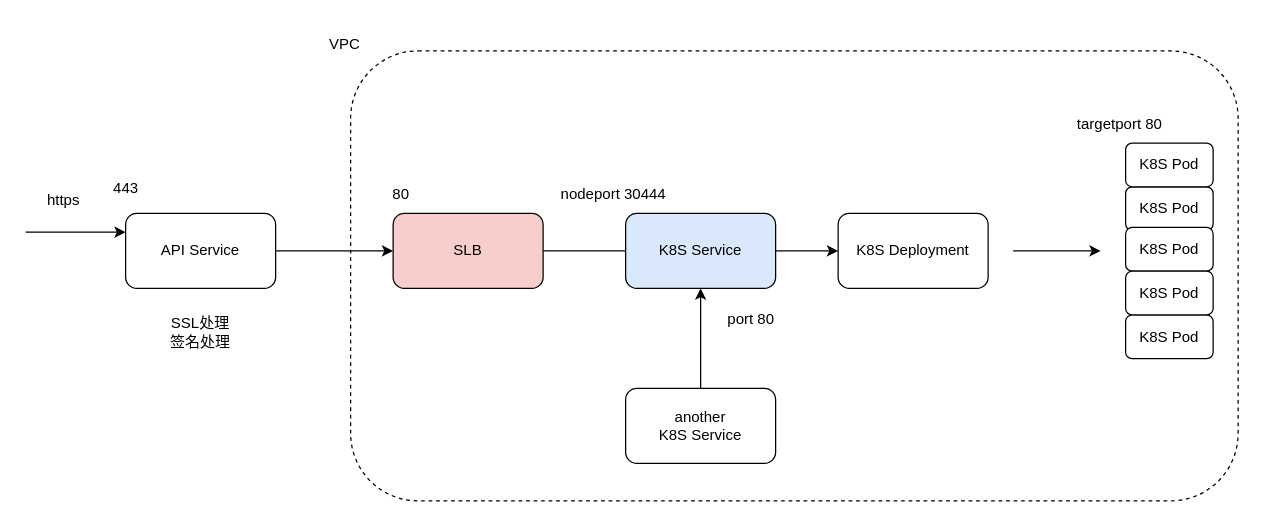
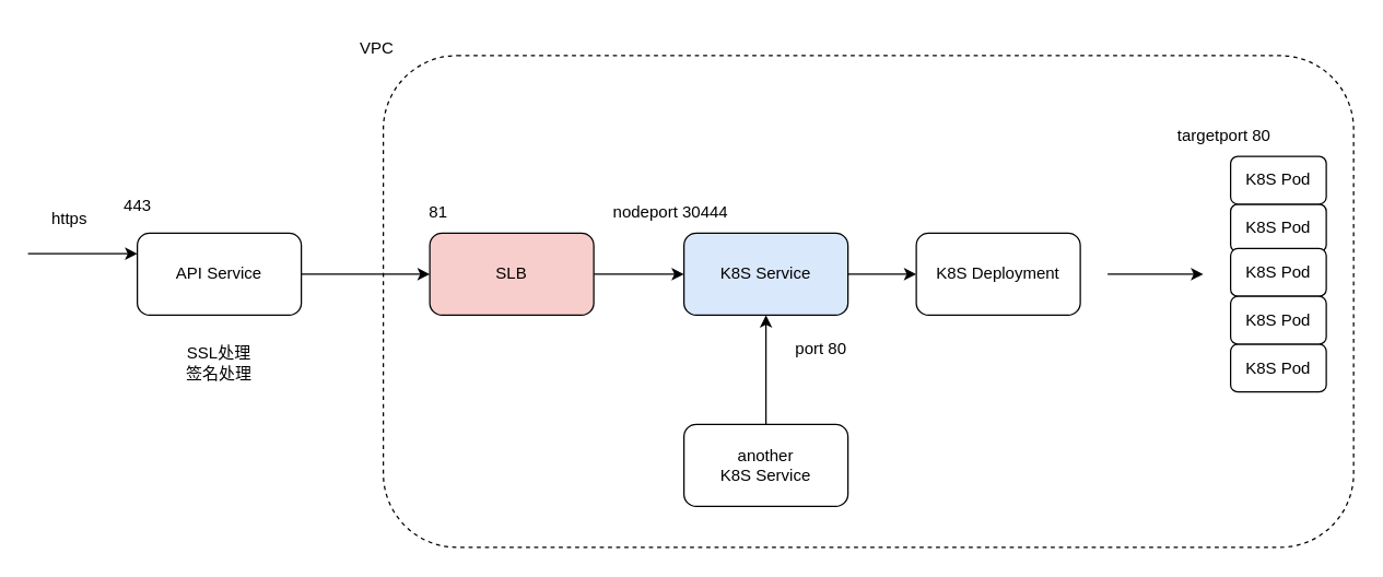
  <mxCell id="0" />
  <mxCell id="1" parent="0" />
  <mxCell id="2" value="" style="rounded=1;whiteSpace=wrap;html=1;fillColor=none;dashed=1;pointerEvents=0;" parent="1" vertex="1"><mxGeometry x="280" y="40" width="710" height="360" as="geometry" /></mxCell>
  <mxCell id="3" value="" style="edgeStyle=orthogonalEdgeStyle;rounded=0;orthogonalLoop=1;jettySize=auto;html=1;" parent="1" source="4" target="6" edge="1"><mxGeometry relative="1" as="geometry" /></mxCell>
  <mxCell id="4" value="API Service" style="rounded=1;whiteSpace=wrap;html=1;" parent="1" vertex="1"><mxGeometry x="100" y="170" width="120" height="60" as="geometry" /></mxCell>
- <mxCell id="5" value="" style="edgeStyle=orthogonalEdgeStyle;rounded=0;orthogonalLoop=1;jettySize=auto;html=1;endArrow=none;" parent="1" source="6" target="8" edge="1"><mxGeometry relative="1" as="geometry" /></mxCell>
+ <mxCell id="5" value="" style="edgeStyle=orthogonalEdgeStyle;rounded=0;orthogonalLoop=1;jettySize=auto;html=1;" parent="1" source="6" target="8" edge="1"><mxGeometry relative="1" as="geometry" /></mxCell>
  <mxCell id="6" value="SLB" style="rounded=1;whiteSpace=wrap;html=1;fillColor=#f8cecc;" parent="1" vertex="1"><mxGeometry x="314" y="170" width="120" height="60" as="geometry" /></mxCell>
  <mxCell id="7" value="" style="edgeStyle=orthogonalEdgeStyle;rounded=0;orthogonalLoop=1;jettySize=auto;html=1;" parent="1" source="8" target="13" edge="1"><mxGeometry relative="1" as="geometry" /></mxCell>
  <mxCell id="8" value="K8S Service" style="rounded=1;whiteSpace=wrap;html=1;fillColor=#dae8fc;" parent="1" vertex="1"><mxGeometry x="500" y="170" width="120" height="60" as="geometry" /></mxCell>
  <mxCell id="9" value="" style="endArrow=classic;html=1;rounded=0;entryX=0;entryY=0.25;entryDx=0;entryDy=0;" parent="1" target="4" edge="1"><mxGeometry width="50" height="50" relative="1" as="geometry"><mxPoint x="20" y="185" as="sourcePoint" /><mxPoint x="70" y="130" as="targetPoint" /></mxGeometry></mxCell>
  <mxCell id="10" value="https" style="text;html=1;align=center;verticalAlign=middle;resizable=0;points=[];autosize=1;strokeColor=none;fillColor=none;" parent="1" vertex="1"><mxGeometry x="25" y="145" width="50" height="30" as="geometry" /></mxCell>
  <mxCell id="11" value="SSL处理&lt;br&gt;签名处理" style="text;html=1;strokeColor=none;fillColor=none;align=center;verticalAlign=middle;whiteSpace=wrap;rounded=0;" parent="1" vertex="1"><mxGeometry x="130" y="250" width="60" height="30" as="geometry" /></mxCell>
  <mxCell id="12" value="VPC" style="text;html=1;align=center;verticalAlign=middle;resizable=0;points=[];autosize=1;strokeColor=none;fillColor=none;" parent="1" vertex="1"><mxGeometry x="250" y="20" width="50" height="30" as="geometry" /></mxCell>
  <mxCell id="13" value="K8S Deployment" style="rounded=1;whiteSpace=wrap;html=1;" parent="1" vertex="1"><mxGeometry x="670" y="170" width="120" height="60" as="geometry" /></mxCell>
  <mxCell id="14" value="" style="group" parent="1" vertex="1" connectable="0"><mxGeometry x="900" y="113.75" width="70" height="172.5" as="geometry" /></mxCell>
  <mxCell id="15" value="K8S Pod" style="rounded=1;whiteSpace=wrap;html=1;" parent="14" vertex="1"><mxGeometry y="35" width="70" height="35" as="geometry" /></mxCell>
  <mxCell id="16" value="K8S Pod" style="rounded=1;whiteSpace=wrap;html=1;" parent="14" vertex="1"><mxGeometry width="70" height="35" as="geometry" /></mxCell>
  <mxCell id="17" value="K8S Pod" style="rounded=1;whiteSpace=wrap;html=1;" parent="14" vertex="1"><mxGeometry y="67.5" width="70" height="35" as="geometry" /></mxCell>
  <mxCell id="18" value="K8S Pod" style="rounded=1;whiteSpace=wrap;html=1;" parent="14" vertex="1"><mxGeometry y="137.5" width="70" height="35" as="geometry" /></mxCell>
  <mxCell id="19" value="K8S Pod" style="rounded=1;whiteSpace=wrap;html=1;" parent="14" vertex="1"><mxGeometry y="102.5" width="70" height="35" as="geometry" /></mxCell>
  <mxCell id="20" value="" style="endArrow=classic;html=1;rounded=0;" parent="1" edge="1"><mxGeometry width="50" height="50" relative="1" as="geometry"><mxPoint x="810" y="200" as="sourcePoint" /><mxPoint x="880" y="200" as="targetPoint" /></mxGeometry></mxCell>
- <mxCell id="21" value="80" style="text;html=1;align=center;verticalAlign=middle;resizable=0;points=[];autosize=1;strokeColor=none;fillColor=none;" parent="1" vertex="1"><mxGeometry x="300" y="140" width="40" height="30" as="geometry" /></mxCell>
+ <mxCell id="21" value="81" style="text;html=1;align=center;verticalAlign=middle;resizable=0;points=[];autosize=1;strokeColor=none;fillColor=none;" parent="1" vertex="1"><mxGeometry x="300" y="140" width="40" height="30" as="geometry" /></mxCell>
  <mxCell id="22" value="443" style="text;html=1;align=center;verticalAlign=middle;resizable=0;points=[];autosize=1;strokeColor=none;fillColor=none;" parent="1" vertex="1"><mxGeometry x="80" y="135" width="40" height="30" as="geometry" /></mxCell>
  <mxCell id="23" value="nodeport 30444" style="text;html=1;align=center;verticalAlign=middle;resizable=0;points=[];autosize=1;strokeColor=none;fillColor=none;" parent="1" vertex="1"><mxGeometry x="435" y="140" width="110" height="30" as="geometry" /></mxCell>
  <mxCell id="24" value="targetport 80" style="text;html=1;align=center;verticalAlign=middle;resizable=0;points=[];autosize=1;strokeColor=none;fillColor=none;" parent="1" vertex="1"><mxGeometry x="850" y="83.75" width="90" height="30" as="geometry" /></mxCell>
  <mxCell id="25" value="port 80" style="text;html=1;align=center;verticalAlign=middle;resizable=0;points=[];autosize=1;strokeColor=none;fillColor=none;" parent="1" vertex="1"><mxGeometry x="570" y="240" width="60" height="30" as="geometry" /></mxCell>
  <mxCell id="26" style="edgeStyle=orthogonalEdgeStyle;rounded=0;orthogonalLoop=1;jettySize=auto;html=1;exitX=0.5;exitY=0;exitDx=0;exitDy=0;entryX=0.5;entryY=1;entryDx=0;entryDy=0;" edge="1" parent="1" source="27" target="8"><mxGeometry relative="1" as="geometry" /></mxCell>
  <mxCell id="27" value="another &lt;br&gt;K8S Service" style="rounded=1;whiteSpace=wrap;html=1;" vertex="1" parent="1"><mxGeometry x="500" y="310" width="120" height="60" as="geometry" /></mxCell>
